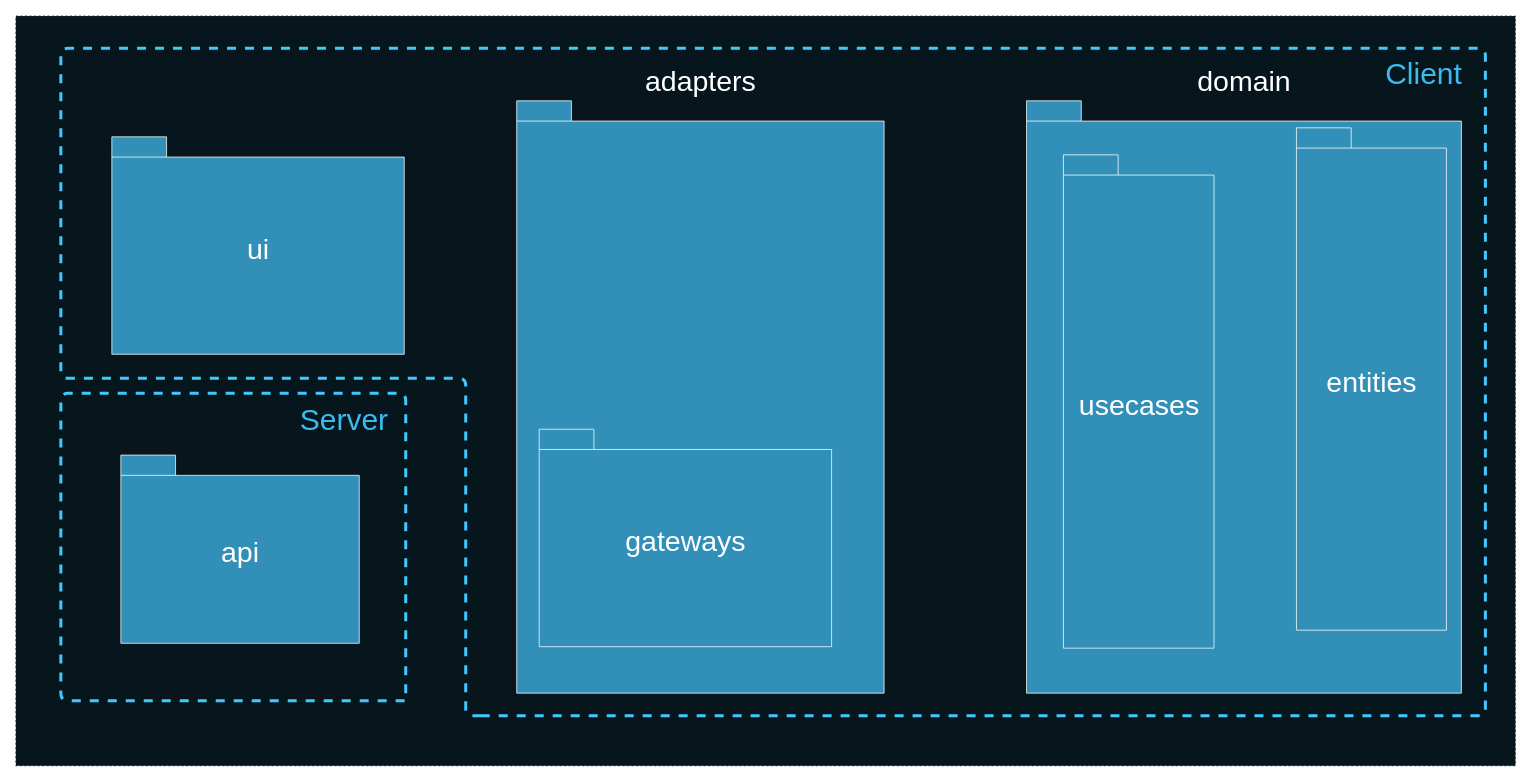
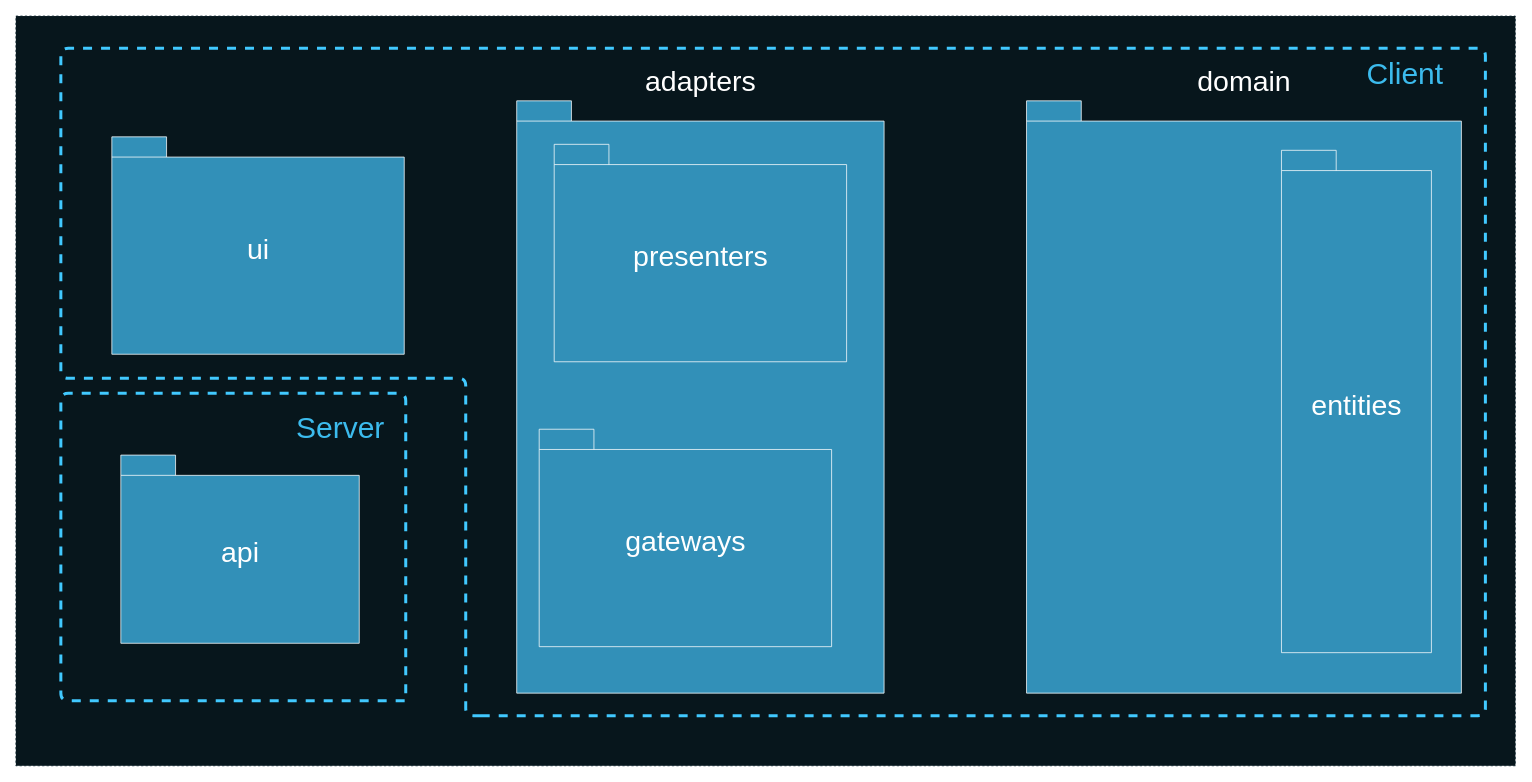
  <mxCell id="0" />
  <mxCell id="1" parent="0" />
  <mxCell id="2" value="" style="rounded=0;whiteSpace=wrap;html=1;fillColor=#07161C;fontSize=30;fontColor=#FFFFFF;strokeColor=#0C242E;dashed=1;" parent="1" vertex="1"><mxGeometry x="20" y="20.88" width="2000" height="1000" as="geometry" /></mxCell>
  <mxCell id="3" value="&lt;font color=&quot;#ffffff&quot; style=&quot;font-size: 38px&quot;&gt;ui&lt;/font&gt;" style="shape=folder;fontStyle=0;spacingTop=10;tabWidth=73;tabHeight=27;tabPosition=left;html=1;strokeColor=#FFFFFF;fillColor=#3290B8;" parent="1" vertex="1"><mxGeometry x="148" y="182" width="390" height="290" as="geometry" /></mxCell>
  <mxCell id="4" value="" style="group" parent="1" vertex="1" connectable="0"><mxGeometry x="688" y="134" width="490" height="790" as="geometry" /></mxCell>
  <mxCell id="5" value="&lt;font color=&quot;#ffffff&quot; style=&quot;font-size: 38px&quot;&gt;adapters&lt;/font&gt;" style="shape=folder;fontStyle=0;spacingTop=10;tabWidth=73;tabHeight=27;tabPosition=left;html=1;strokeColor=#FFFFFF;fillColor=#3290B8;labelPosition=center;verticalLabelPosition=top;align=center;verticalAlign=bottom;" parent="4" vertex="1"><mxGeometry width="490" height="790" as="geometry" /></mxCell>
+ <mxCell id="6" value="&lt;font color=&quot;#ffffff&quot; style=&quot;font-size: 38px&quot;&gt;presenters&lt;/font&gt;" style="shape=folder;fontStyle=0;spacingTop=10;tabWidth=73;tabHeight=27;tabPosition=left;html=1;strokeColor=#FFFFFF;fillColor=#3290B8;" parent="4" vertex="1"><mxGeometry x="50" y="58" width="390" height="290" as="geometry" /></mxCell>
  <mxCell id="7" value="&lt;font color=&quot;#ffffff&quot; style=&quot;font-size: 38px&quot;&gt;gateways&lt;/font&gt;" style="shape=folder;fontStyle=0;spacingTop=10;tabWidth=73;tabHeight=27;tabPosition=left;html=1;strokeColor=#FFFFFF;fillColor=#3290B8;" parent="4" vertex="1"><mxGeometry x="30" y="438" width="390" height="290" as="geometry" /></mxCell>
  <mxCell id="8" value="" style="group" parent="1" vertex="1" connectable="0"><mxGeometry x="1368" y="134" width="580" height="790" as="geometry" /></mxCell>
  <mxCell id="9" value="&lt;font color=&quot;#ffffff&quot; style=&quot;font-size: 38px&quot;&gt;domain&lt;/font&gt;" style="shape=folder;fontStyle=0;spacingTop=10;tabWidth=73;tabHeight=27;tabPosition=left;html=1;strokeColor=#FFFFFF;fillColor=#3290B8;labelPosition=center;verticalLabelPosition=top;align=center;verticalAlign=bottom;" parent="8" vertex="1"><mxGeometry width="580" height="790" as="geometry" /></mxCell>
- <mxCell id="10" value="&lt;font color=&quot;#ffffff&quot; style=&quot;font-size: 38px&quot;&gt;entities&lt;/font&gt;" style="shape=folder;fontStyle=0;spacingTop=10;tabWidth=73;tabHeight=27;tabPosition=left;html=1;strokeColor=#FFFFFF;fillColor=#3290B8;" parent="8" vertex="1"><mxGeometry x="360" y="36" width="200" height="670" as="geometry" /></mxCell>
- <mxCell id="11" value="&lt;font color=&quot;#ffffff&quot; style=&quot;font-size: 38px&quot;&gt;usecases&lt;/font&gt;" style="shape=folder;fontStyle=0;spacingTop=10;tabWidth=73;tabHeight=27;tabPosition=left;html=1;strokeColor=#FFFFFF;fillColor=#3290B8;" parent="8" vertex="1"><mxGeometry x="49.18" y="72" width="200.82" height="658" as="geometry" /></mxCell>
+ <mxCell id="10" value="&lt;font color=&quot;#ffffff&quot; style=&quot;font-size: 38px&quot;&gt;entities&lt;/font&gt;" style="shape=folder;fontStyle=0;spacingTop=10;tabWidth=73;tabHeight=27;tabPosition=left;html=1;strokeColor=#FFFFFF;fillColor=#3290B8;" parent="8" vertex="1"><mxGeometry x="340" y="66" width="200" height="670" as="geometry" /></mxCell>
  <mxCell id="12" value="" style="group" vertex="1" connectable="0" parent="1"><mxGeometry x="70" y="64" width="1934" height="890" as="geometry" /></mxCell>
  <mxCell id="13" value="" style="group" vertex="1" connectable="0" parent="12"><mxGeometry x="10" width="1924" height="890" as="geometry" /></mxCell>
  <mxCell id="14" value="" style="edgeStyle=segmentEdgeStyle;endArrow=none;html=1;strokeColor=#41C9FF;strokeWidth=4;endFill=0;dashed=1;" edge="1" parent="13"><mxGeometry width="50" height="50" relative="1" as="geometry"><mxPoint x="560" y="890" as="sourcePoint" /><mxPoint x="560" y="890" as="targetPoint" /><Array as="points"><mxPoint x="1900" y="890" /><mxPoint x="1900" /><mxPoint /><mxPoint y="440" /><mxPoint x="540" y="440" /><mxPoint x="540" y="890" /></Array></mxGeometry></mxCell>
- <mxCell id="15" value="Client" style="text;html=1;strokeColor=none;fillColor=none;align=center;verticalAlign=middle;whiteSpace=wrap;rounded=0;fontColor=#3CBBED;fontSize=40;" vertex="1" parent="13"><mxGeometry x="1712" y="3" width="212" height="60" as="geometry" /></mxCell>
+ <mxCell id="15" value="Client" style="text;html=1;strokeColor=none;fillColor=none;align=center;verticalAlign=middle;whiteSpace=wrap;rounded=0;fontColor=#3CBBED;fontSize=40;" vertex="1" parent="13"><mxGeometry x="1687" y="3" width="212" height="60" as="geometry" /></mxCell>
  <mxCell id="16" value="" style="group" vertex="1" connectable="0" parent="1"><mxGeometry x="80" width="484" height="410" as="geometry" y="524" /></mxCell>
  <mxCell id="17" value="&lt;font color=&quot;#ffffff&quot; style=&quot;font-size: 38px;&quot;&gt;api&lt;/font&gt;" style="shape=folder;fontStyle=0;spacingTop=10;tabWidth=73;tabHeight=27;tabPosition=left;html=1;strokeColor=#FFFFFF;fillColor=#3290B8;" parent="16" vertex="1"><mxGeometry x="80" y="82.5" width="318" height="251" as="geometry" /></mxCell>
  <mxCell id="18" value="" style="group" vertex="1" connectable="0" parent="16"><mxGeometry width="484" height="410" as="geometry" /></mxCell>
  <mxCell id="19" value="" style="edgeStyle=segmentEdgeStyle;endArrow=none;html=1;strokeColor=#41C9FF;strokeWidth=4;endFill=0;dashed=1;" edge="1" parent="18"><mxGeometry width="50" height="50" relative="1" as="geometry"><mxPoint x="460" y="400" as="sourcePoint" /><mxPoint x="460" y="410" as="targetPoint" /><Array as="points"><mxPoint x="460" /><mxPoint /><mxPoint y="410" /><mxPoint x="460" y="410" /></Array></mxGeometry></mxCell>
- <mxCell id="20" value="Server" style="text;html=1;strokeColor=none;fillColor=none;align=center;verticalAlign=middle;whiteSpace=wrap;rounded=0;fontColor=#3CBBED;fontSize=40;" vertex="1" parent="18"><mxGeometry x="272" y="4.5" width="212" height="60" as="geometry" /></mxCell>
+ <mxCell id="20" value="Server" style="text;html=1;strokeColor=none;fillColor=none;align=center;verticalAlign=middle;whiteSpace=wrap;rounded=0;fontColor=#3CBBED;fontSize=40;" vertex="1" parent="18"><mxGeometry x="267" y="14.5" width="212" height="60" as="geometry" /></mxCell>
